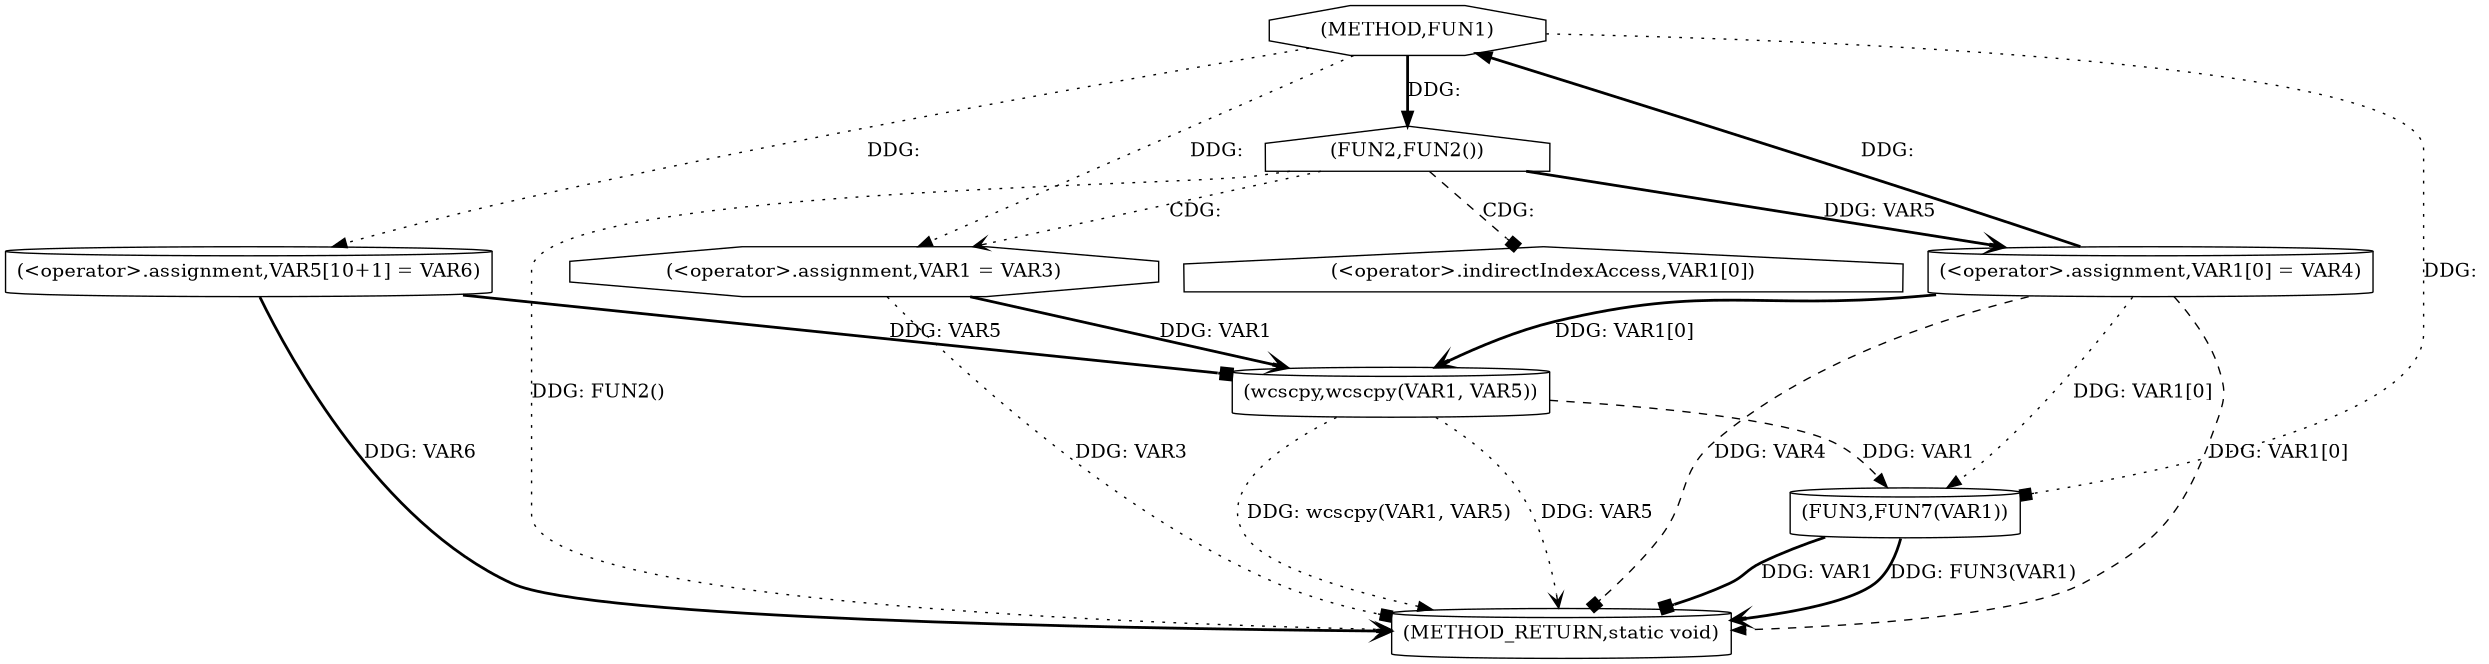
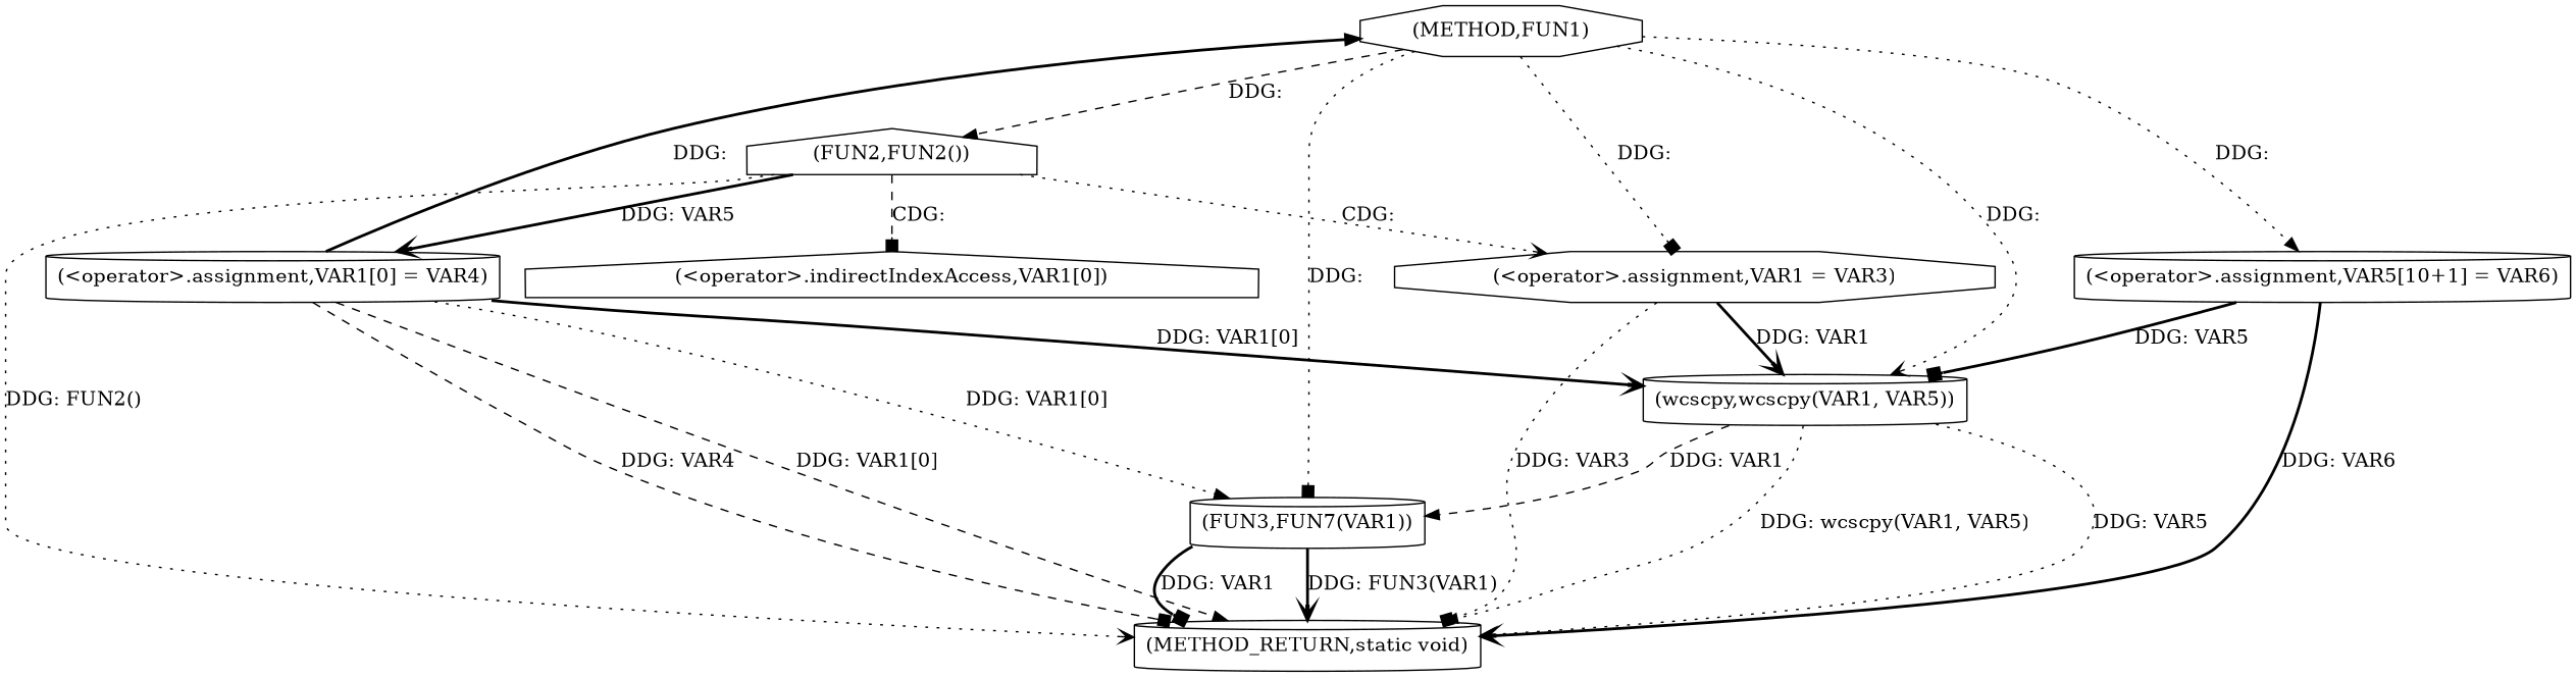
  digraph {
    node [shape=cylinder]
    edge [arrowhead=vee style=dotted]
    n1 [label="(METHOD,FUN1)" shape=octagon]
    n2 [label="(FUN2,FUN2())" shape=house]
    n3 [label="(<operator>.assignment,VAR1 = VAR3)" shape=octagon]
    n4 [label="(<operator>.assignment,VAR5[10+1] = VAR6)"]
    n5 [label="(wcscpy,wcscpy(VAR1, VAR5))"]
    n6 [label="(FUN3,FUN7(VAR1))"]
    n7 [label="(<operator>.assignment,VAR1[0] = VAR4)"]
    n8 [label="(METHOD_RETURN,static void)"]
    n9 [label="(<operator>.indirectIndexAccess,VAR1[0])" shape=house]
-   n1 -> n2 [arrowhead=normal label="DDG: " style=bold]
-   n1 -> n3 [arrowhead=normal label="DDG: "]
+   n1 -> n2 [arrowhead=normal label="DDG: " style=dashed]
+   n1 -> n3 [arrowhead=box label="DDG: "]
    n1 -> n4 [arrowhead=normal label="DDG: "]
+   n1 -> n5 [label="DDG: "]
    n1 -> n6 [arrowhead=box label="DDG: "]
    n2 -> n3 [label="CDG: "]
    n2 -> n7 [label="DDG: VAR5" style=bold]
    n2 -> n8 [label="DDG: FUN2()"]
    n2 -> n9 [arrowhead=box label="CDG: " style=dashed]
    n3 -> n5 [label="DDG: VAR1" style=bold]
    n3 -> n8 [arrowhead=box label="DDG: VAR3"]
    n4 -> n5 [arrowhead=box label="DDG: VAR5" style=bold]
    n4 -> n8 [label="DDG: VAR6" style=bold]
    n5 -> n6 [arrowhead=normal label="DDG: VAR1" style=dashed]
    n5 -> n8 [label="DDG: VAR5"]
    n5 -> n8 [arrowhead=normal label="DDG: wcscpy(VAR1, VAR5)"]
    n6 -> n8 [arrowhead=box label="DDG: VAR1" style=bold]
    n6 -> n8 [label="DDG: FUN3(VAR1)" style=bold]
    n7 -> n1 [arrowhead=normal label="DDG: " style=bold]
    n7 -> n5 [label="DDG: VAR1[0]" style=bold]
    n7 -> n6 [arrowhead=normal label="DDG: VAR1[0]"]
    n7 -> n8 [arrowhead=normal label="DDG: VAR1[0]" style=dashed]
    n7 -> n8 [arrowhead=box label="DDG: VAR4" style=dashed]
  }
